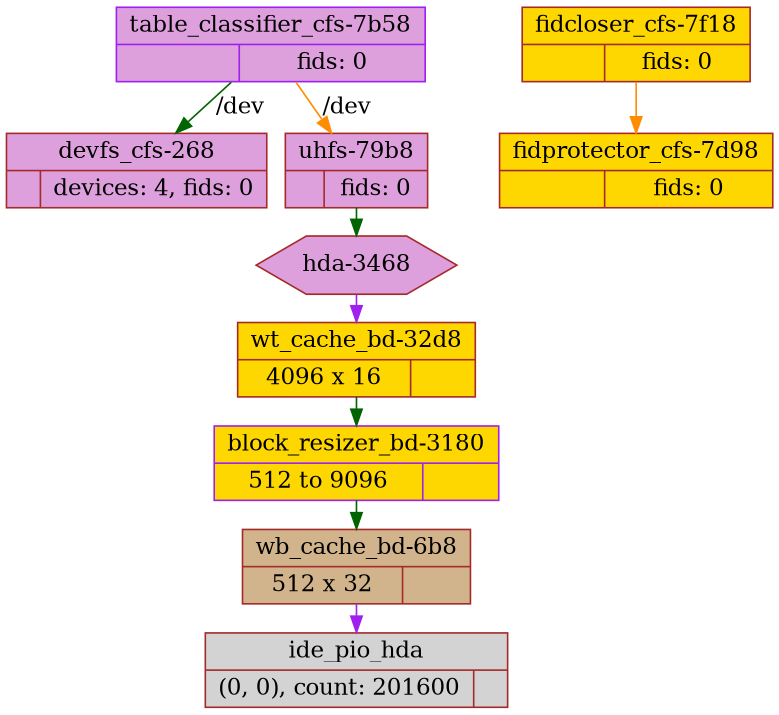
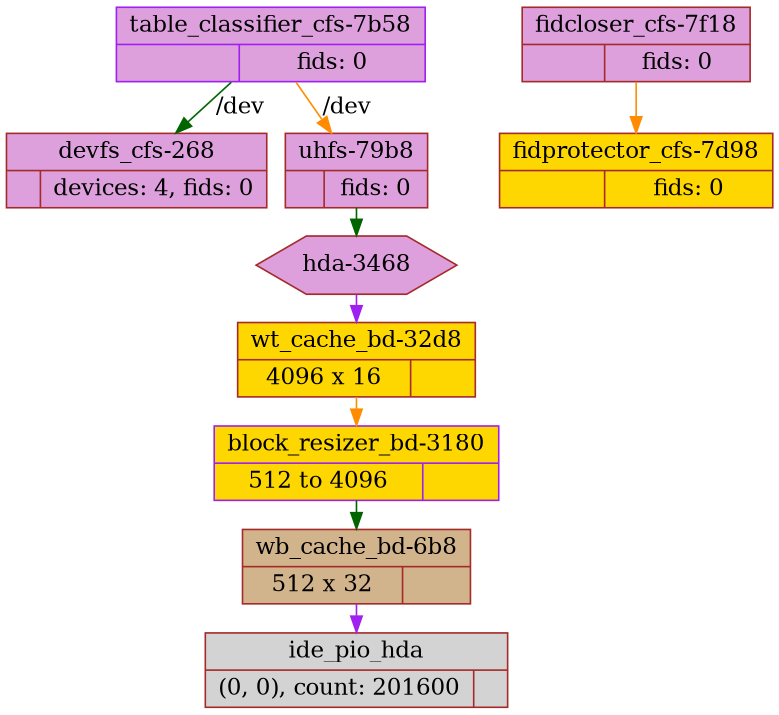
  digraph {
    nodesep=0.15
    ranksep=0.15
    node [color=brown fillcolor=plum shape=record style=filled]
    edge [color=darkgreen]
    n1 [fillcolor=lightgrey label="{ ide_pio_hda |{(0, 0), count: 201600|}}"]
    n2 [fillcolor=tan label="{ wb_cache_bd-6b8 |{512 x 32|}}"]
-   n3 [color=purple fillcolor=gold label="{ block_resizer_bd-3180 |{512 to 9096|}}"]
+   n3 [color=purple fillcolor=gold label="{ block_resizer_bd-3180 |{512 to 4096|}}"]
    n4 [fillcolor=gold label="{ wt_cache_bd-32d8 |{4096 x 16|}}"]
    n5 [label="hda-3468" shape=hexagon]
    n6 [label="{ devfs_cfs-268 |{|devices: 4, fids: 0}}"]
    n7 [label="{ uhfs-79b8 |{|fids: 0}}"]
    n8 [color=purple label="{ table_classifier_cfs-7b58 |{|fids: 0}}"]
    n9 [fillcolor=gold label="{ fidprotector_cfs-7d98 |{|fids: 0}}"]
-   n10 [fillcolor=gold label="{ fidcloser_cfs-7f18 |{|fids: 0}}"]
+   n10 [label="{ fidcloser_cfs-7f18 |{|fids: 0}}"]
    n2 -> n1 [color=purple]
    n3 -> n2
-   n4 -> n3
+   n4 -> n3 [color=darkorange]
    n5 -> n4 [color=purple]
    n7 -> n5
    n8 -> n6 [label="/dev"]
    n8 -> n7 [color=darkorange label="/dev"]
    n10 -> n9 [color=darkorange]
  }
